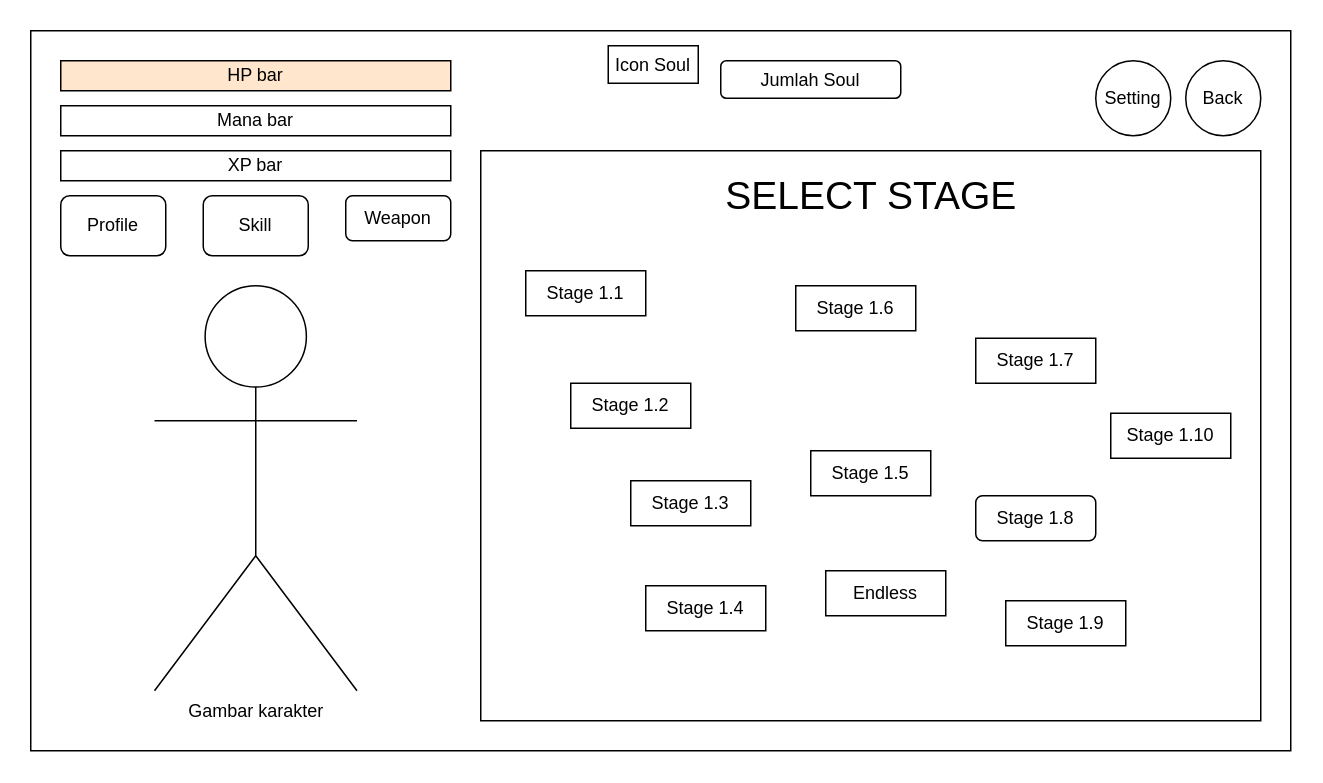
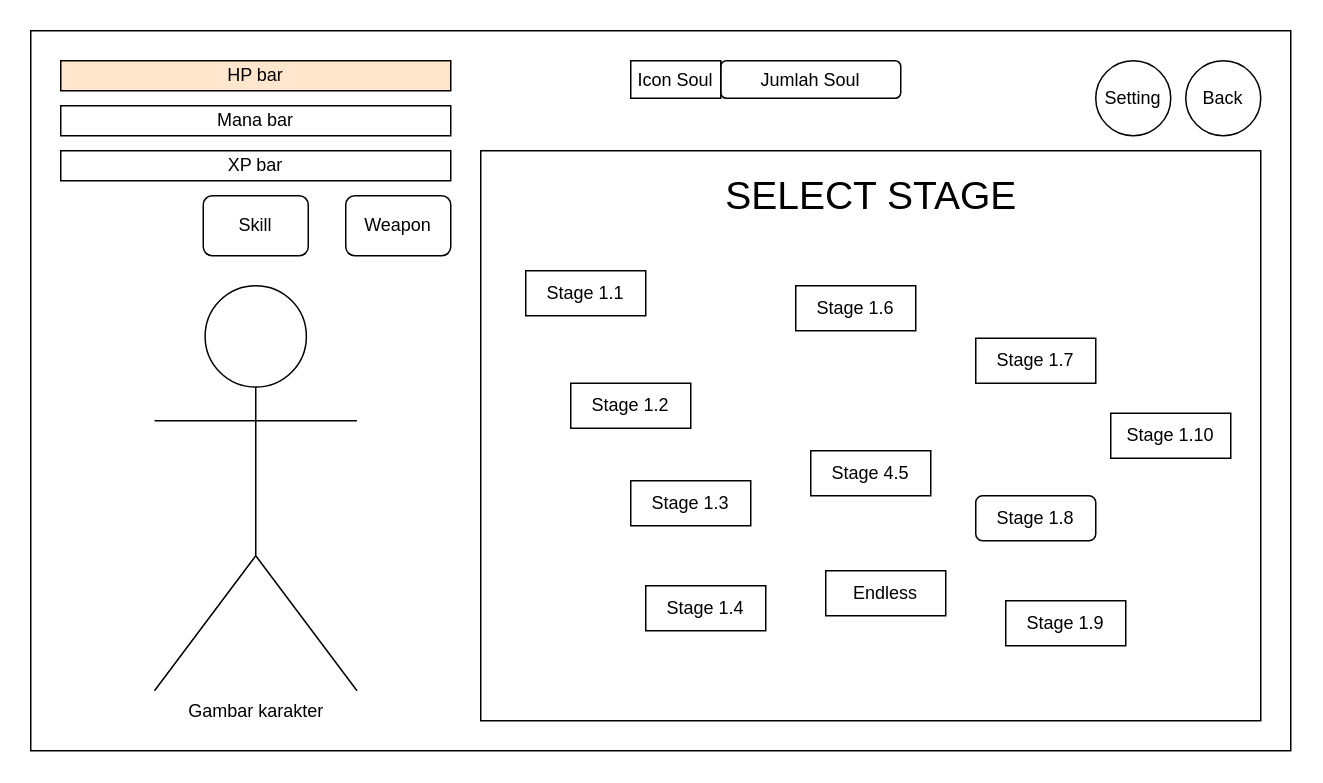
  <mxCell id="0" />
  <mxCell id="1" parent="0" />
  <mxCell id="2" value="" style="rounded=0;whiteSpace=wrap;html=1;fillColor=none;" vertex="1" parent="1"><mxGeometry width="840" height="480" as="geometry" x="20" y="20" /></mxCell>
  <mxCell id="3" value="HP bar" style="rounded=0;whiteSpace=wrap;html=1;fillColor=#ffe6cc;" vertex="1" parent="1"><mxGeometry x="40" y="40" width="260" height="20" as="geometry" /></mxCell>
  <mxCell id="4" value="Mana bar" style="rounded=0;whiteSpace=wrap;html=1;" vertex="1" parent="1"><mxGeometry x="40" y="70" width="260" height="20" as="geometry" /></mxCell>
  <mxCell id="5" value="XP bar" style="rounded=0;whiteSpace=wrap;html=1;" vertex="1" parent="1"><mxGeometry x="40" y="100" width="260" height="20" as="geometry" /></mxCell>
- <mxCell id="6" value="Profile" style="rounded=1;whiteSpace=wrap;html=1;" vertex="1" parent="1"><mxGeometry x="40" y="130" width="70" height="40" as="geometry" /></mxCell>
  <mxCell id="7" value="Skill" style="rounded=1;whiteSpace=wrap;html=1;" vertex="1" parent="1"><mxGeometry x="135" y="130" width="70" height="40" as="geometry" /></mxCell>
- <mxCell id="8" value="Weapon" style="rounded=1;whiteSpace=wrap;html=1;" vertex="1" parent="1"><mxGeometry x="230" y="130" width="70" height="30" as="geometry" /></mxCell>
+ <mxCell id="8" value="Weapon" style="rounded=1;whiteSpace=wrap;html=1;" vertex="1" parent="1"><mxGeometry x="230" y="130" width="70" height="40" as="geometry" /></mxCell>
  <mxCell id="9" value="Gambar karakter" style="shape=umlActor;verticalLabelPosition=bottom;labelBackgroundColor=#ffffff;verticalAlign=top;html=1;outlineConnect=0;" vertex="1" parent="1"><mxGeometry x="102.5" y="190" width="135" height="270" as="geometry" /></mxCell>
  <mxCell id="10" value="Setting" style="ellipse;whiteSpace=wrap;html=1;aspect=fixed;" vertex="1" parent="1"><mxGeometry x="730" y="40" width="50" height="50" as="geometry" /></mxCell>
  <mxCell id="11" value="Back" style="ellipse;whiteSpace=wrap;html=1;aspect=fixed;" vertex="1" parent="1"><mxGeometry x="790" y="40" width="50" height="50" as="geometry" /></mxCell>
  <mxCell id="12" value="Jumlah Soul" style="whiteSpace=wrap;html=1;rounded=1;" vertex="1" parent="1"><mxGeometry x="480" y="40" width="120" height="25" as="geometry" /></mxCell>
- <mxCell id="13" value="Icon Soul" style="rounded=0;whiteSpace=wrap;html=1;" vertex="1" parent="1"><mxGeometry x="405" y="30" width="60" height="25" as="geometry" /></mxCell>
+ <mxCell id="13" value="Icon Soul" style="rounded=0;whiteSpace=wrap;html=1;" vertex="1" parent="1"><mxGeometry x="420" y="40" width="60" height="25" as="geometry" /></mxCell>
  <mxCell id="14" value="" style="rounded=0;whiteSpace=wrap;html=1;fillColor=none;" vertex="1" parent="1"><mxGeometry x="320" y="100" width="520" height="380" as="geometry" /></mxCell>
  <mxCell id="15" value="&lt;font style=&quot;font-size: 26px&quot;&gt;SELECT STAGE&lt;/font&gt;" style="text;html=1;align=center;verticalAlign=middle;resizable=0;points=[];autosize=1;" vertex="1" parent="1"><mxGeometry x="475" y="120" width="210" height="20" as="geometry" /></mxCell>
  <mxCell id="16" value="Stage 1.1" style="rounded=0;whiteSpace=wrap;html=1;" vertex="1" parent="1"><mxGeometry x="350" y="180" width="80" height="30" as="geometry" /></mxCell>
  <mxCell id="17" value="Stage 1.2" style="rounded=0;whiteSpace=wrap;html=1;" vertex="1" parent="1"><mxGeometry x="380" y="255" width="80" height="30" as="geometry" /></mxCell>
  <mxCell id="18" value="Stage 1.3" style="rounded=0;whiteSpace=wrap;html=1;" vertex="1" parent="1"><mxGeometry x="420" y="320" width="80" height="30" as="geometry" /></mxCell>
  <mxCell id="19" value="Stage 1.4" style="rounded=0;whiteSpace=wrap;html=1;" vertex="1" parent="1"><mxGeometry x="430" y="390" width="80" height="30" as="geometry" /></mxCell>
- <mxCell id="20" value="Stage 1.5" style="rounded=0;whiteSpace=wrap;html=1;" vertex="1" parent="1"><mxGeometry x="540" y="300" width="80" height="30" as="geometry" /></mxCell>
+ <mxCell id="20" value="Stage 4.5" style="rounded=0;whiteSpace=wrap;html=1;" vertex="1" parent="1"><mxGeometry x="540" y="300" width="80" height="30" as="geometry" /></mxCell>
  <mxCell id="21" value="Stage 1.6" style="rounded=0;whiteSpace=wrap;html=1;" vertex="1" parent="1"><mxGeometry x="530" y="190" width="80" height="30" as="geometry" /></mxCell>
  <mxCell id="22" value="Stage 1.7" style="rounded=0;whiteSpace=wrap;html=1;" vertex="1" parent="1"><mxGeometry x="650" y="225" width="80" height="30" as="geometry" /></mxCell>
  <mxCell id="23" value="Stage 1.8" style="whiteSpace=wrap;html=1;rounded=1;" vertex="1" parent="1"><mxGeometry x="650" y="330" width="80" height="30" as="geometry" /></mxCell>
  <mxCell id="24" value="Stage 1.9" style="rounded=0;whiteSpace=wrap;html=1;" vertex="1" parent="1"><mxGeometry x="670" y="400" width="80" height="30" as="geometry" /></mxCell>
  <mxCell id="25" value="Stage 1.10" style="rounded=0;whiteSpace=wrap;html=1;" vertex="1" parent="1"><mxGeometry x="740" y="275" width="80" height="30" as="geometry" /></mxCell>
  <mxCell id="26" value="Endless" style="rounded=0;whiteSpace=wrap;html=1;" vertex="1" parent="1"><mxGeometry x="550" y="380" width="80" height="30" as="geometry" /></mxCell>
